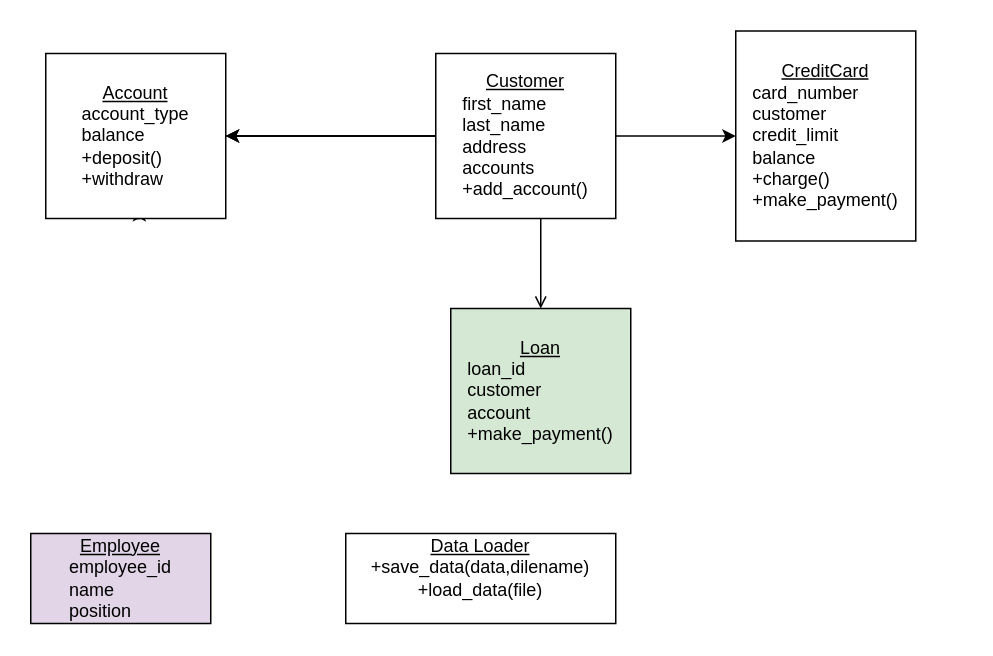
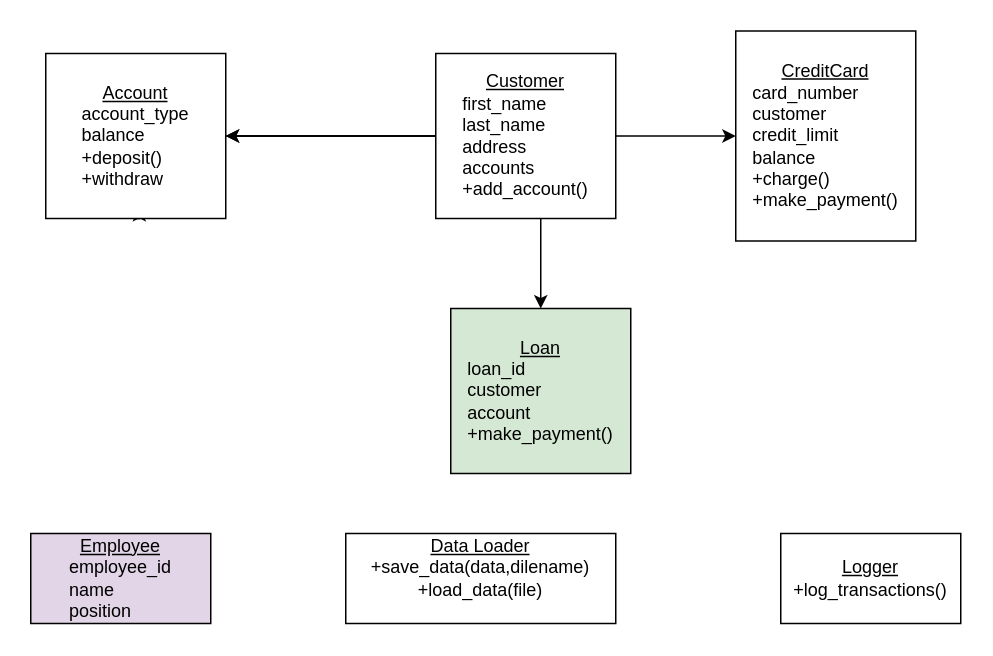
  <mxCell id="0" />
  <mxCell id="1" parent="0" />
  <mxCell id="2" value="" style="edgeStyle=orthogonalEdgeStyle;rounded=0;orthogonalLoop=1;jettySize=auto;html=1;" edge="1" parent="1" source="11" target="10"><mxGeometry relative="1" as="geometry" /></mxCell>
  <mxCell id="3" value="" style="edgeStyle=orthogonalEdgeStyle;rounded=0;orthogonalLoop=1;jettySize=auto;html=1;" edge="1" parent="1" source="11" target="8"><mxGeometry relative="1" as="geometry" /></mxCell>
- <mxCell id="4" value="" style="edgeStyle=orthogonalEdgeStyle;rounded=0;orthogonalLoop=1;jettySize=auto;html=1;endArrow=open;" edge="1" parent="1" source="10" target="6"><mxGeometry relative="1" as="geometry" /></mxCell>
+ <mxCell id="4" value="" style="edgeStyle=orthogonalEdgeStyle;rounded=0;orthogonalLoop=1;jettySize=auto;html=1;" edge="1" parent="1" source="10" target="6"><mxGeometry relative="1" as="geometry" /></mxCell>
  <mxCell id="5" style="edgeStyle=orthogonalEdgeStyle;rounded=0;orthogonalLoop=1;jettySize=auto;html=1;exitX=0.5;exitY=1;exitDx=0;exitDy=0;entryX=0.52;entryY=0.935;entryDx=0;entryDy=0;entryPerimeter=0;" edge="1" parent="1" source="10" target="10"><mxGeometry relative="1" as="geometry" /></mxCell>
  <mxCell id="6" value="&lt;u&gt;Loan&lt;/u&gt;&lt;div style=&quot;text-align: left;&quot;&gt;loan_id&lt;/div&gt;&lt;div style=&quot;text-align: left;&quot;&gt;customer&lt;/div&gt;&lt;div style=&quot;text-align: left;&quot;&gt;account&lt;/div&gt;&lt;div style=&quot;text-align: left;&quot;&gt;+make_payment()&lt;/div&gt;" style="whiteSpace=wrap;html=1;rounded=0;fillColor=#d5e8d4;" vertex="1" parent="1"><mxGeometry x="300" y="205" width="120" height="110" as="geometry" /></mxCell>
  <mxCell id="7" value="&lt;u&gt;Employee&lt;/u&gt;&lt;div style=&quot;text-align: left;&quot;&gt;employee_id&lt;/div&gt;&lt;div style=&quot;text-align: left;&quot;&gt;name&lt;/div&gt;&lt;div style=&quot;text-align: left;&quot;&gt;position&lt;/div&gt;" style="rounded=0;whiteSpace=wrap;html=1;fillColor=#e1d5e7;" vertex="1" parent="1"><mxGeometry x="20" y="355" width="120" height="60" as="geometry" /></mxCell>
  <mxCell id="8" value="&lt;u&gt;CreditCard&lt;/u&gt;&lt;div style=&quot;text-align: left;&quot;&gt;card_number&lt;/div&gt;&lt;div style=&quot;text-align: left;&quot;&gt;customer&lt;/div&gt;&lt;div style=&quot;text-align: left;&quot;&gt;credit_limit&lt;/div&gt;&lt;div style=&quot;text-align: left;&quot;&gt;balance&lt;/div&gt;&lt;div style=&quot;text-align: left;&quot;&gt;+charge()&lt;/div&gt;&lt;div style=&quot;text-align: left;&quot;&gt;+make_payment()&lt;/div&gt;" style="rounded=0;whiteSpace=wrap;html=1;" vertex="1" parent="1"><mxGeometry x="490" y="20" width="120" height="140" as="geometry" /></mxCell>
  <mxCell id="9" value="" style="edgeStyle=orthogonalEdgeStyle;rounded=0;orthogonalLoop=1;jettySize=auto;html=1;" edge="1" parent="1" source="11" target="10"><mxGeometry relative="1" as="geometry"><mxPoint x="350" y="90" as="sourcePoint" /><mxPoint x="80" y="185" as="targetPoint" /></mxGeometry></mxCell>
  <mxCell id="10" value="&lt;u&gt;Account&lt;/u&gt;&lt;div style=&quot;text-align: left;&quot;&gt;account_type&lt;/div&gt;&lt;div style=&quot;text-align: left;&quot;&gt;balance&lt;/div&gt;&lt;div style=&quot;text-align: left;&quot;&gt;+deposit()&lt;/div&gt;&lt;div style=&quot;text-align: left;&quot;&gt;+withdraw&lt;/div&gt;" style="whiteSpace=wrap;html=1;rounded=0;" vertex="1" parent="1"><mxGeometry x="30" y="35" width="120" height="110" as="geometry" /></mxCell>
  <mxCell id="11" value="&lt;u&gt;Customer&lt;/u&gt;&lt;div style=&quot;text-align: left;&quot;&gt;first_name&lt;/div&gt;&lt;div style=&quot;text-align: left;&quot;&gt;last_name&lt;/div&gt;&lt;div style=&quot;text-align: left;&quot;&gt;address&lt;/div&gt;&lt;div style=&quot;text-align: left;&quot;&gt;accounts&lt;/div&gt;&lt;div style=&quot;text-align: left;&quot;&gt;+add_account()&lt;/div&gt;" style="rounded=0;whiteSpace=wrap;html=1;align=center;" vertex="1" parent="1"><mxGeometry x="290" y="35" width="120" height="110" as="geometry" /></mxCell>
  <mxCell id="12" value="&lt;u style=&quot;&quot;&gt;Data Loader&lt;/u&gt;&lt;div&gt;+save_data(data,dilename)&lt;/div&gt;&lt;div&gt;+load_data(file)&lt;/div&gt;&lt;div&gt;&lt;br&gt;&lt;/div&gt;" style="rounded=0;whiteSpace=wrap;html=1;" vertex="1" parent="1"><mxGeometry x="230" y="355" width="180" height="60" as="geometry" /></mxCell>
+ <mxCell id="13" value="&lt;u&gt;Logger&lt;/u&gt;&lt;div&gt;+log_transactions()&lt;/div&gt;" style="rounded=0;whiteSpace=wrap;html=1;" vertex="1" parent="1"><mxGeometry x="520" y="355" width="120" height="60" as="geometry" /></mxCell>
  <mxCell id="14" style="edgeStyle=orthogonalEdgeStyle;rounded=0;orthogonalLoop=1;jettySize=auto;html=1;exitX=0.5;exitY=1;exitDx=0;exitDy=0;" edge="1" parent="1" source="8" target="8"><mxGeometry relative="1" as="geometry" /></mxCell>
